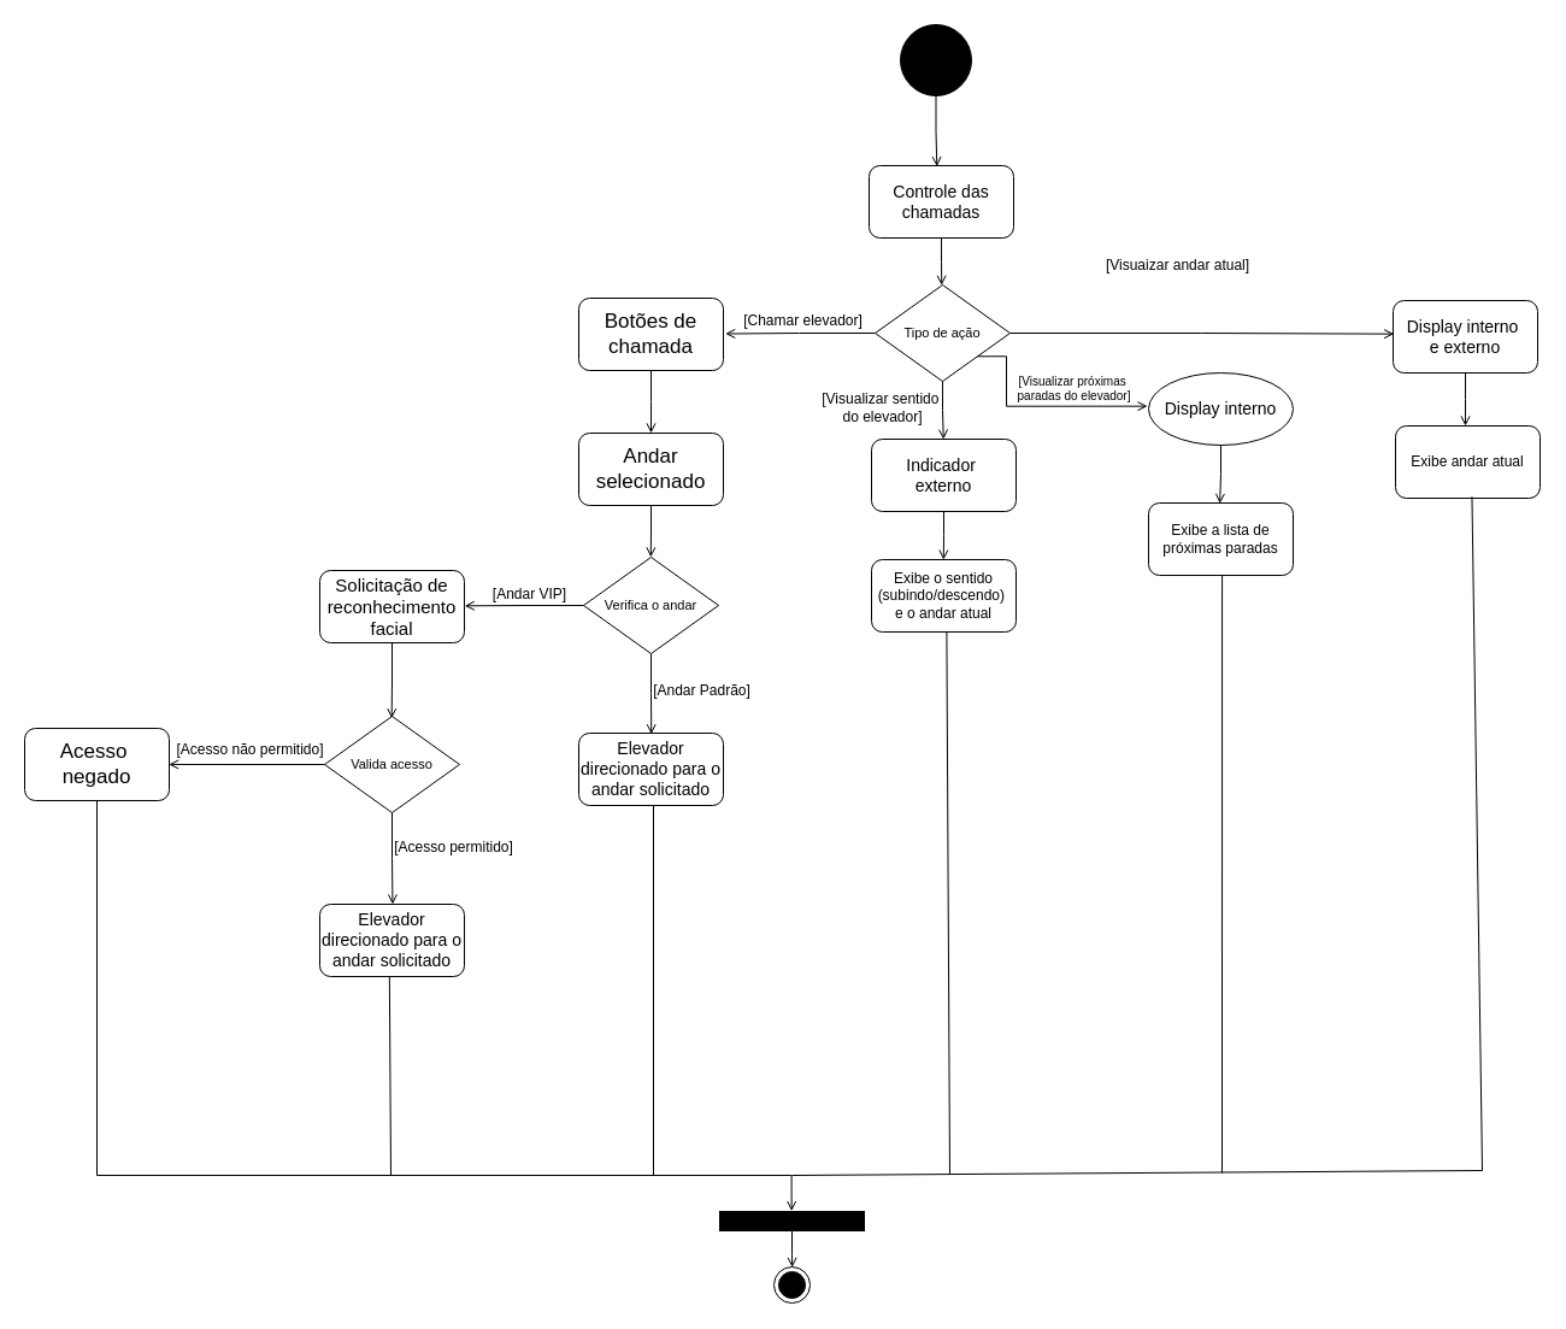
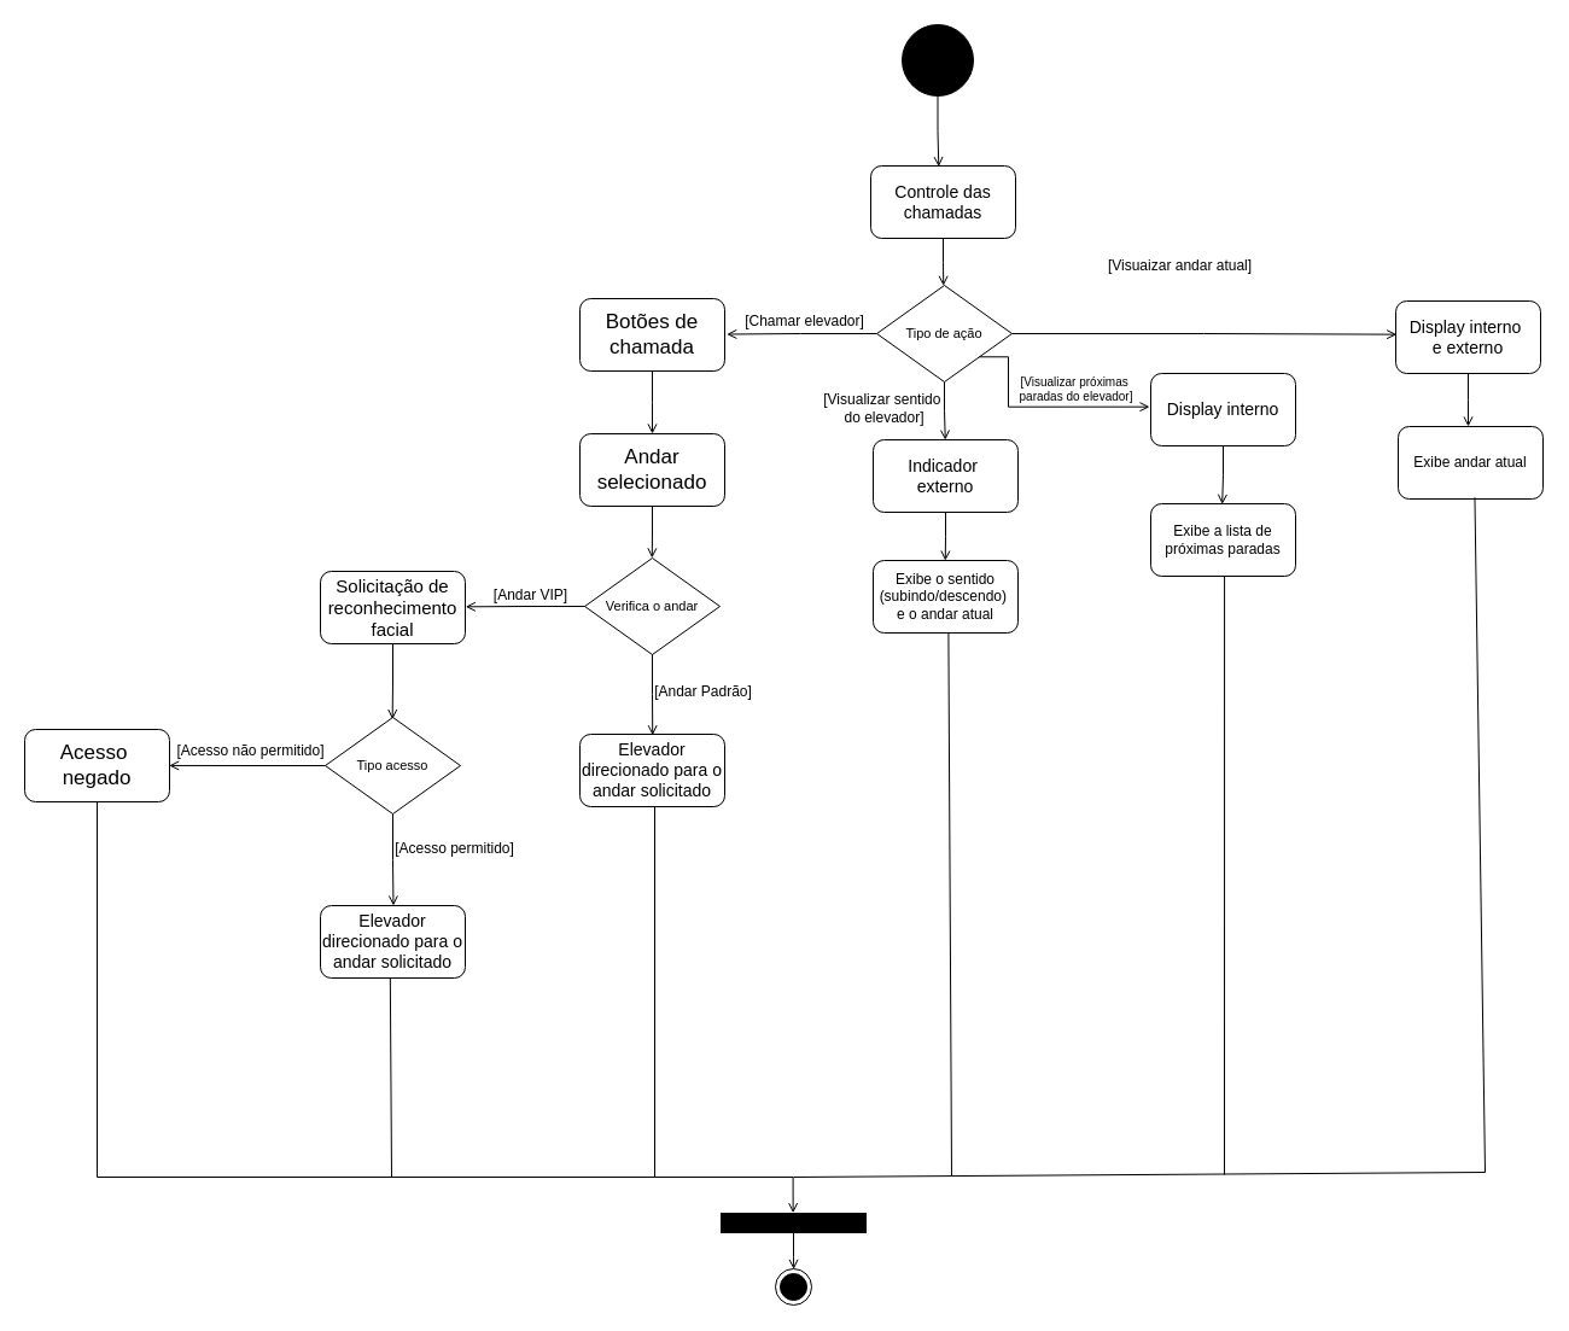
  <mxCell id="0" />
  <mxCell id="1" parent="0" />
  <mxCell id="2" value="" style="ellipse;whiteSpace=wrap;html=1;aspect=fixed;fillColor=#000000;" parent="1" vertex="1"><mxGeometry x="747" y="20" width="59" height="59" as="geometry" /></mxCell>
  <mxCell id="3" value="Controle das chamadas" style="rounded=1;whiteSpace=wrap;html=1;fontSize=14;" parent="1" vertex="1"><mxGeometry x="721" y="137" width="120" height="60" as="geometry" /></mxCell>
  <mxCell id="4" style="edgeStyle=orthogonalEdgeStyle;rounded=0;orthogonalLoop=1;jettySize=auto;html=1;entryX=0.469;entryY=0.011;entryDx=0;entryDy=0;entryPerimeter=0;endArrow=open;endFill=0;" parent="1" source="2" target="3" edge="1"><mxGeometry relative="1" as="geometry" /></mxCell>
  <mxCell id="5" value="&lt;div style=&quot;text-align: start; font-size: 11px;&quot;&gt;Tipo de ação&lt;/div&gt;" style="rhombus;whiteSpace=wrap;html=1;fontSize=11;" parent="1" vertex="1"><mxGeometry x="726" y="236" width="112" height="80" as="geometry" /></mxCell>
  <mxCell id="6" style="edgeStyle=orthogonalEdgeStyle;rounded=0;orthogonalLoop=1;jettySize=auto;html=1;entryX=0.493;entryY=0.004;entryDx=0;entryDy=0;entryPerimeter=0;endArrow=open;endFill=0;" parent="1" source="3" target="5" edge="1"><mxGeometry relative="1" as="geometry" /></mxCell>
  <mxCell id="7" value="" style="ellipse;html=1;shape=endState;fillColor=#000000;strokeColor=#000000;" parent="1" vertex="1"><mxGeometry x="642" y="1051" width="30" height="30" as="geometry" /></mxCell>
  <mxCell id="8" value="" style="rounded=0;whiteSpace=wrap;html=1;fillColor=#000000;" parent="1" vertex="1"><mxGeometry x="597" y="1005" width="120" height="16" as="geometry" /></mxCell>
  <mxCell id="9" style="edgeStyle=orthogonalEdgeStyle;rounded=0;orthogonalLoop=1;jettySize=auto;html=1;entryX=0.506;entryY=0.013;entryDx=0;entryDy=0;entryPerimeter=0;endArrow=open;endFill=0;" parent="1" source="8" target="7" edge="1"><mxGeometry relative="1" as="geometry" /></mxCell>
  <mxCell id="10" value="Botões de chamada" style="rounded=1;whiteSpace=wrap;html=1;fontSize=17;" vertex="1" parent="1"><mxGeometry x="480" y="247" width="120" height="60" as="geometry" /></mxCell>
  <mxCell id="11" style="edgeStyle=orthogonalEdgeStyle;rounded=0;orthogonalLoop=1;jettySize=auto;html=1;entryX=1.014;entryY=0.492;entryDx=0;entryDy=0;entryPerimeter=0;endArrow=open;endFill=0;" edge="1" parent="1" source="5" target="10"><mxGeometry relative="1" as="geometry" /></mxCell>
  <mxCell id="12" value="Andar selecionado" style="rounded=1;whiteSpace=wrap;html=1;fontSize=17;" vertex="1" parent="1"><mxGeometry x="480" y="359" width="120" height="60" as="geometry" /></mxCell>
  <mxCell id="13" style="edgeStyle=orthogonalEdgeStyle;rounded=0;orthogonalLoop=1;jettySize=auto;html=1;endArrow=open;endFill=0;" edge="1" parent="1" source="10"><mxGeometry relative="1" as="geometry"><mxPoint x="540" y="359" as="targetPoint" /></mxGeometry></mxCell>
  <mxCell id="14" style="edgeStyle=orthogonalEdgeStyle;rounded=0;orthogonalLoop=1;jettySize=auto;html=1;entryX=0.498;entryY=-0.001;entryDx=0;entryDy=0;entryPerimeter=0;endArrow=open;endFill=0;" edge="1" parent="1" source="12" target="15"><mxGeometry relative="1" as="geometry"><mxPoint x="540.16" y="459.06" as="targetPoint" /></mxGeometry></mxCell>
  <mxCell id="15" value="&lt;div style=&quot;text-align: start; font-size: 11px;&quot;&gt;Verifica o andar&lt;/div&gt;" style="rhombus;whiteSpace=wrap;html=1;fontSize=11;" vertex="1" parent="1"><mxGeometry x="484" y="462" width="112" height="80" as="geometry" /></mxCell>
  <mxCell id="16" value="Solicitação de reconhecimento facial" style="rounded=1;whiteSpace=wrap;html=1;fontSize=15;" vertex="1" parent="1"><mxGeometry x="265" y="473" width="120" height="60" as="geometry" /></mxCell>
  <mxCell id="17" style="edgeStyle=orthogonalEdgeStyle;rounded=0;orthogonalLoop=1;jettySize=auto;html=1;entryX=1.002;entryY=0.489;entryDx=0;entryDy=0;entryPerimeter=0;endArrow=open;endFill=0;" edge="1" parent="1" source="15" target="16"><mxGeometry relative="1" as="geometry" /></mxCell>
  <mxCell id="18" value="[Andar VIP]" style="text;html=1;align=center;verticalAlign=middle;resizable=0;points=[];autosize=1;strokeColor=none;fillColor=none;" vertex="1" parent="1"><mxGeometry x="399" y="480" width="79" height="26" as="geometry" /></mxCell>
- <mxCell id="19" value="&lt;div style=&quot;text-align: start; font-size: 11px;&quot;&gt;Valida acesso&lt;/div&gt;" style="rhombus;whiteSpace=wrap;html=1;fontSize=11;" vertex="1" parent="1"><mxGeometry x="269" y="594" width="112" height="80" as="geometry" /></mxCell>
+ <mxCell id="19" value="&lt;div style=&quot;text-align: start; font-size: 11px;&quot;&gt;Tipo acesso&lt;/div&gt;" style="rhombus;whiteSpace=wrap;html=1;fontSize=11;" vertex="1" parent="1"><mxGeometry x="269" y="594" width="112" height="80" as="geometry" /></mxCell>
  <mxCell id="20" style="edgeStyle=orthogonalEdgeStyle;rounded=0;orthogonalLoop=1;jettySize=auto;html=1;entryX=0.497;entryY=0.021;entryDx=0;entryDy=0;entryPerimeter=0;endArrow=open;endFill=0;" edge="1" parent="1" source="16" target="19"><mxGeometry relative="1" as="geometry" /></mxCell>
  <mxCell id="21" value="&lt;span style=&quot;font-size: 14px;&quot;&gt;Elevador direcionado para o andar solicitado&lt;/span&gt;" style="rounded=1;whiteSpace=wrap;html=1;fontSize=14;" vertex="1" parent="1"><mxGeometry x="480" y="608" width="120" height="60" as="geometry" /></mxCell>
  <mxCell id="22" style="edgeStyle=orthogonalEdgeStyle;rounded=0;orthogonalLoop=1;jettySize=auto;html=1;entryX=0.502;entryY=0.013;entryDx=0;entryDy=0;entryPerimeter=0;endArrow=open;endFill=0;" edge="1" parent="1" source="15" target="21"><mxGeometry relative="1" as="geometry" /></mxCell>
  <mxCell id="23" value="[Andar Padrão]" style="text;html=1;align=center;verticalAlign=middle;resizable=0;points=[];autosize=1;strokeColor=none;fillColor=none;" vertex="1" parent="1"><mxGeometry x="532" y="560" width="99" height="26" as="geometry" /></mxCell>
  <mxCell id="24" value="Acesso&amp;nbsp;&lt;div&gt;negado&lt;/div&gt;" style="rounded=1;whiteSpace=wrap;html=1;fontSize=17;" vertex="1" parent="1"><mxGeometry x="20" y="604" width="120" height="60" as="geometry" /></mxCell>
  <mxCell id="25" style="edgeStyle=orthogonalEdgeStyle;rounded=0;orthogonalLoop=1;jettySize=auto;html=1;entryX=0.997;entryY=0.499;entryDx=0;entryDy=0;entryPerimeter=0;endArrow=open;endFill=0;" edge="1" parent="1" source="19" target="24"><mxGeometry relative="1" as="geometry" /></mxCell>
  <mxCell id="26" value="[Acesso não permitido]" style="text;html=1;align=center;verticalAlign=middle;resizable=0;points=[];autosize=1;strokeColor=none;fillColor=none;" vertex="1" parent="1"><mxGeometry x="137" y="609" width="140" height="26" as="geometry" /></mxCell>
  <mxCell id="27" value="Elevador direcionado para o andar solicitado" style="rounded=1;whiteSpace=wrap;html=1;fontSize=14;" vertex="1" parent="1"><mxGeometry x="265" y="750" width="120" height="60" as="geometry" /></mxCell>
  <mxCell id="28" style="edgeStyle=orthogonalEdgeStyle;rounded=0;orthogonalLoop=1;jettySize=auto;html=1;entryX=0.504;entryY=0;entryDx=0;entryDy=0;entryPerimeter=0;endArrow=open;endFill=0;" edge="1" parent="1" source="19" target="27"><mxGeometry relative="1" as="geometry" /></mxCell>
  <mxCell id="29" value="[Acesso permitido]" style="text;html=1;align=center;verticalAlign=middle;resizable=0;points=[];autosize=1;strokeColor=none;fillColor=none;" vertex="1" parent="1"><mxGeometry x="317" y="690" width="117" height="26" as="geometry" /></mxCell>
  <mxCell id="30" value="[Chamar elevador]" style="text;html=1;align=center;verticalAlign=middle;resizable=0;points=[];autosize=1;strokeColor=none;fillColor=none;" vertex="1" parent="1"><mxGeometry x="607" y="253" width="117" height="26" as="geometry" /></mxCell>
  <mxCell id="31" value="Exibe o sentido&lt;div style=&quot;font-size: 12px;&quot;&gt;(subindo/descendo)&amp;nbsp;&lt;/div&gt;&lt;div style=&quot;font-size: 12px;&quot;&gt;e o andar atual&lt;/div&gt;" style="rounded=1;whiteSpace=wrap;html=1;fontSize=12;" vertex="1" parent="1"><mxGeometry x="723" y="464" width="120" height="60" as="geometry" /></mxCell>
  <mxCell id="32" style="edgeStyle=orthogonalEdgeStyle;rounded=0;orthogonalLoop=1;jettySize=auto;html=1;entryX=0.498;entryY=0.002;entryDx=0;entryDy=0;entryPerimeter=0;endArrow=open;endFill=0;" edge="1" parent="1" source="35" target="31"><mxGeometry relative="1" as="geometry" /></mxCell>
  <mxCell id="33" value="[Visualizar sentido&amp;nbsp;&lt;div&gt;do elevador]&lt;/div&gt;" style="text;html=1;align=center;verticalAlign=middle;resizable=0;points=[];autosize=1;strokeColor=none;fillColor=none;" vertex="1" parent="1"><mxGeometry x="672" y="317" width="119" height="41" as="geometry" /></mxCell>
  <mxCell id="34" value="" style="edgeStyle=orthogonalEdgeStyle;rounded=0;orthogonalLoop=1;jettySize=auto;html=1;entryX=0.498;entryY=0.002;entryDx=0;entryDy=0;entryPerimeter=0;endArrow=open;endFill=0;" edge="1" parent="1" source="5" target="35"><mxGeometry relative="1" as="geometry"><mxPoint x="782" y="316" as="sourcePoint" /><mxPoint x="783" y="464" as="targetPoint" /></mxGeometry></mxCell>
  <mxCell id="35" value="Indicador&amp;nbsp;&lt;div style=&quot;font-size: 14px;&quot;&gt;externo&lt;/div&gt;" style="rounded=1;whiteSpace=wrap;html=1;fontSize=14;" vertex="1" parent="1"><mxGeometry x="723" y="364" width="120" height="60" as="geometry" /></mxCell>
- <mxCell id="36" value="Display interno" style="ellipse;whiteSpace=wrap;html=1;fontSize=14;" vertex="1" parent="1"><mxGeometry x="953" y="309" width="120" height="60" as="geometry" /></mxCell>
+ <mxCell id="36" value="Display interno" style="rounded=1;whiteSpace=wrap;html=1;fontSize=14;" vertex="1" parent="1"><mxGeometry x="953" y="309" width="120" height="60" as="geometry" /></mxCell>
  <mxCell id="37" value="Exibe a lista de próximas paradas" style="rounded=1;whiteSpace=wrap;html=1;fontSize=12;" vertex="1" parent="1"><mxGeometry x="953" y="417" width="120" height="60" as="geometry" /></mxCell>
  <mxCell id="38" style="edgeStyle=orthogonalEdgeStyle;rounded=0;orthogonalLoop=1;jettySize=auto;html=1;entryX=0.493;entryY=0.007;entryDx=0;entryDy=0;entryPerimeter=0;endArrow=open;endFill=0;" edge="1" parent="1" source="36" target="37"><mxGeometry relative="1" as="geometry" /></mxCell>
  <mxCell id="39" value="[Visualizar próximas&amp;nbsp;&lt;div style=&quot;font-size: 10px;&quot;&gt;paradas do elevador]&lt;/div&gt;" style="text;html=1;align=center;verticalAlign=middle;resizable=0;points=[];autosize=1;strokeColor=none;fillColor=none;fontSize=10;" vertex="1" parent="1"><mxGeometry x="835" y="304" width="112" height="36" as="geometry" /></mxCell>
  <mxCell id="40" style="edgeStyle=orthogonalEdgeStyle;rounded=0;orthogonalLoop=1;jettySize=auto;html=1;entryX=-0.008;entryY=0.461;entryDx=0;entryDy=0;entryPerimeter=0;exitX=0.758;exitY=0.741;exitDx=0;exitDy=0;exitPerimeter=0;endArrow=open;endFill=0;" edge="1" parent="1" source="5" target="36"><mxGeometry relative="1" as="geometry"><Array as="points"><mxPoint x="835" y="295" /><mxPoint x="835" y="337" /></Array></mxGeometry></mxCell>
  <mxCell id="41" value="Display interno&amp;nbsp;&lt;div&gt;e externo&lt;/div&gt;" style="rounded=1;whiteSpace=wrap;html=1;fontSize=14;" vertex="1" parent="1"><mxGeometry x="1156" y="249" width="120" height="60" as="geometry" /></mxCell>
  <mxCell id="42" style="edgeStyle=orthogonalEdgeStyle;rounded=0;orthogonalLoop=1;jettySize=auto;html=1;entryX=0.006;entryY=0.461;entryDx=0;entryDy=0;entryPerimeter=0;endArrow=open;endFill=0;" edge="1" parent="1" source="5" target="41"><mxGeometry relative="1" as="geometry" /></mxCell>
  <mxCell id="43" value="[Visuaizar andar atual]" style="text;html=1;align=center;verticalAlign=middle;resizable=0;points=[];autosize=1;strokeColor=none;fillColor=none;" vertex="1" parent="1"><mxGeometry x="908" y="207" width="137" height="26" as="geometry" /></mxCell>
  <mxCell id="44" value="Exibe andar atual" style="rounded=1;whiteSpace=wrap;html=1;fontSize=12;" vertex="1" parent="1"><mxGeometry x="1158" y="353" width="120" height="60" as="geometry" /></mxCell>
  <mxCell id="45" style="edgeStyle=orthogonalEdgeStyle;rounded=0;orthogonalLoop=1;jettySize=auto;html=1;endArrow=open;endFill=0;" edge="1" parent="1" source="41"><mxGeometry relative="1" as="geometry"><mxPoint x="1216" y="353" as="targetPoint" /></mxGeometry></mxCell>
  <mxCell id="46" style="edgeStyle=orthogonalEdgeStyle;rounded=0;orthogonalLoop=1;jettySize=auto;html=1;entryX=0.497;entryY=-0.021;entryDx=0;entryDy=0;entryPerimeter=0;endArrow=open;endFill=0;" edge="1" parent="1" source="24" target="8"><mxGeometry relative="1" as="geometry"><Array as="points"><mxPoint x="80" y="975" /><mxPoint x="657" y="975" /></Array></mxGeometry></mxCell>
  <mxCell id="47" value="" style="endArrow=none;html=1;rounded=0;entryX=0.482;entryY=0.995;entryDx=0;entryDy=0;entryPerimeter=0;" edge="1" parent="1" target="27"><mxGeometry width="50" height="50" relative="1" as="geometry"><mxPoint x="324" y="975" as="sourcePoint" /><mxPoint x="556" y="819" as="targetPoint" /></mxGeometry></mxCell>
  <mxCell id="48" value="" style="endArrow=none;html=1;rounded=0;" edge="1" parent="1"><mxGeometry width="50" height="50" relative="1" as="geometry"><mxPoint x="542" y="975" as="sourcePoint" /><mxPoint x="542" y="668" as="targetPoint" /></mxGeometry></mxCell>
  <mxCell id="49" value="" style="endArrow=none;html=1;rounded=0;entryX=0.529;entryY=0.979;entryDx=0;entryDy=0;entryPerimeter=0;" edge="1" parent="1" target="44"><mxGeometry width="50" height="50" relative="1" as="geometry"><mxPoint x="657" y="975" as="sourcePoint" /><mxPoint x="890" y="710" as="targetPoint" /><Array as="points"><mxPoint x="1230" y="971" /></Array></mxGeometry></mxCell>
  <mxCell id="50" value="" style="endArrow=none;html=1;rounded=0;entryX=0.52;entryY=0.998;entryDx=0;entryDy=0;entryPerimeter=0;" edge="1" parent="1" target="31"><mxGeometry width="50" height="50" relative="1" as="geometry"><mxPoint x="788" y="974" as="sourcePoint" /><mxPoint x="1054" y="727" as="targetPoint" /></mxGeometry></mxCell>
  <mxCell id="51" value="" style="endArrow=none;html=1;rounded=0;entryX=0.509;entryY=1.003;entryDx=0;entryDy=0;entryPerimeter=0;" edge="1" parent="1" target="37"><mxGeometry width="50" height="50" relative="1" as="geometry"><mxPoint x="1014" y="973" as="sourcePoint" /><mxPoint x="914" y="721" as="targetPoint" /></mxGeometry></mxCell>
